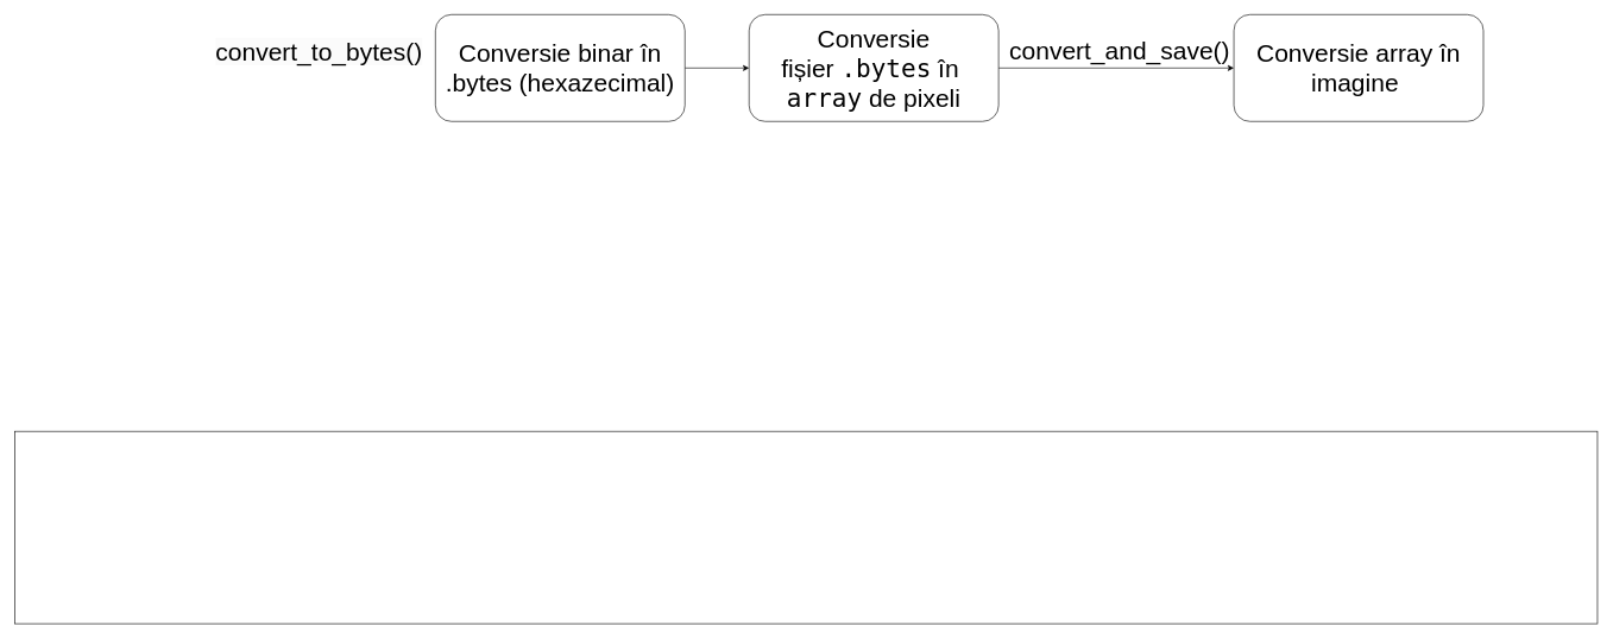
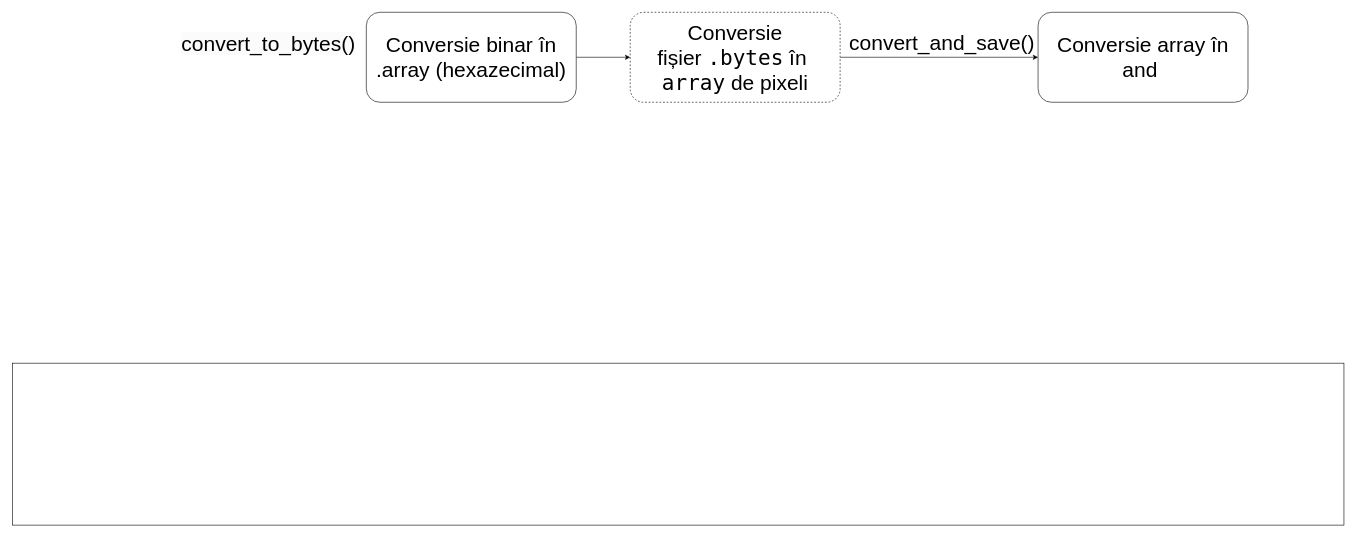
  <mxCell id="0" />
  <mxCell id="1" parent="0" />
  <mxCell id="2" value="&lt;font&gt;convert_and_save()&lt;/font&gt;" style="text;html=1;align=center;verticalAlign=middle;whiteSpace=wrap;rounded=0;fontSize=35;movable=1;resizable=1;rotatable=1;deletable=1;editable=1;locked=0;connectable=1;" vertex="1" parent="1"><mxGeometry x="1540" y="55" width="60" height="30" as="geometry" /></mxCell>
  <mxCell id="3" value="" style="rounded=0;whiteSpace=wrap;html=1;" vertex="1" parent="1"><mxGeometry x="20" y="605" width="2220" height="270" as="geometry" /></mxCell>
  <mxCell id="4" style="edgeStyle=orthogonalEdgeStyle;rounded=0;orthogonalLoop=1;jettySize=auto;html=1;exitX=1;exitY=0.5;exitDx=0;exitDy=0;entryX=0;entryY=0.5;entryDx=0;entryDy=0;fontSize=35;movable=0;resizable=0;rotatable=0;deletable=0;editable=0;locked=1;connectable=0;" edge="1" parent="1" source="5" target="6"><mxGeometry relative="1" as="geometry" /></mxCell>
- <mxCell id="5" value="Conversie fișier&amp;nbsp;&lt;code data-end=&quot;1301&quot; data-start=&quot;1293&quot;&gt;.bytes&lt;/code&gt;&amp;nbsp;în&amp;nbsp;&lt;div&gt;&lt;code data-end=&quot;1317&quot; data-start=&quot;1310&quot;&gt;array&lt;/code&gt;&amp;nbsp;de pixeli&lt;/div&gt;" style="rounded=1;whiteSpace=wrap;html=1;fontSize=35;verticalAlign=middle;movable=1;resizable=1;rotatable=1;deletable=1;editable=1;locked=0;connectable=1;" vertex="1" parent="1"><mxGeometry x="1050" y="20" width="350" height="150" as="geometry" /></mxCell>
- <mxCell id="6" value="Conversie array în imagine&amp;nbsp;" style="rounded=1;whiteSpace=wrap;html=1;fontSize=35;verticalAlign=middle;movable=0;resizable=0;rotatable=0;deletable=0;editable=0;locked=1;connectable=0;" vertex="1" parent="1"><mxGeometry x="1730" y="20" width="350" height="150" as="geometry" /></mxCell>
+ <mxCell id="5" value="Conversie fișier&amp;nbsp;&lt;code data-end=&quot;1301&quot; data-start=&quot;1293&quot;&gt;.bytes&lt;/code&gt;&amp;nbsp;în&amp;nbsp;&lt;div&gt;&lt;code data-end=&quot;1317&quot; data-start=&quot;1310&quot;&gt;array&lt;/code&gt;&amp;nbsp;de pixeli&lt;/div&gt;" style="rounded=1;whiteSpace=wrap;html=1;fontSize=35;verticalAlign=middle;movable=1;resizable=1;rotatable=1;deletable=1;editable=1;locked=0;connectable=1;dashed=1;" vertex="1" parent="1"><mxGeometry x="1050" y="20" width="350" height="150" as="geometry" /></mxCell>
+ <mxCell id="6" value="Conversie array în and&amp;nbsp;" style="rounded=1;whiteSpace=wrap;html=1;fontSize=35;verticalAlign=middle;movable=0;resizable=0;rotatable=0;deletable=0;editable=0;locked=1;connectable=0;" vertex="1" parent="1"><mxGeometry x="1730" y="20" width="350" height="150" as="geometry" /></mxCell>
  <mxCell id="7" value="&lt;span style=&quot;color: rgb(0, 0, 0); font-family: Helvetica; font-style: normal; font-variant-ligatures: normal; font-variant-caps: normal; font-weight: 400; letter-spacing: normal; orphans: 2; text-align: center; text-indent: 0px; text-transform: none; widows: 2; word-spacing: 0px; -webkit-text-stroke-width: 0px; white-space: normal; background-color: rgb(251, 251, 251); text-decoration-thickness: initial; text-decoration-style: initial; text-decoration-color: initial; float: none; display: inline !important;&quot;&gt;convert_to_bytes()&lt;/span&gt;" style="text;whiteSpace=wrap;html=1;fontSize=35;movable=1;resizable=1;rotatable=1;deletable=1;editable=1;locked=0;connectable=1;" vertex="1" parent="1"><mxGeometry x="300" y="45" width="300" height="70" as="geometry" /></mxCell>
  <mxCell id="8" style="edgeStyle=orthogonalEdgeStyle;rounded=0;orthogonalLoop=1;jettySize=auto;html=1;exitX=1;exitY=0.5;exitDx=0;exitDy=0;entryX=0;entryY=0.5;entryDx=0;entryDy=0;" edge="1" parent="1" source="9" target="5"><mxGeometry relative="1" as="geometry" /></mxCell>
- <mxCell id="9" value="Conversie binar în .bytes (hexazecimal)" style="rounded=1;whiteSpace=wrap;html=1;fontSize=35;verticalAlign=middle;movable=1;resizable=1;rotatable=1;deletable=1;editable=1;locked=0;connectable=1;" vertex="1" parent="1"><mxGeometry x="610" y="20" width="350" height="150" as="geometry" /></mxCell>
+ <mxCell id="9" value="Conversie binar în .array (hexazecimal)" style="rounded=1;whiteSpace=wrap;html=1;fontSize=35;verticalAlign=middle;movable=1;resizable=1;rotatable=1;deletable=1;editable=1;locked=0;connectable=1;" vertex="1" parent="1"><mxGeometry x="610" y="20" width="350" height="150" as="geometry" /></mxCell>
